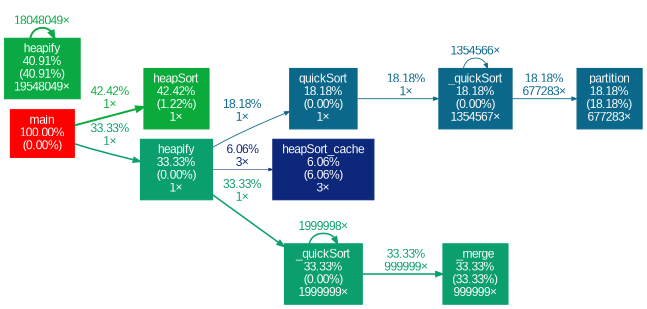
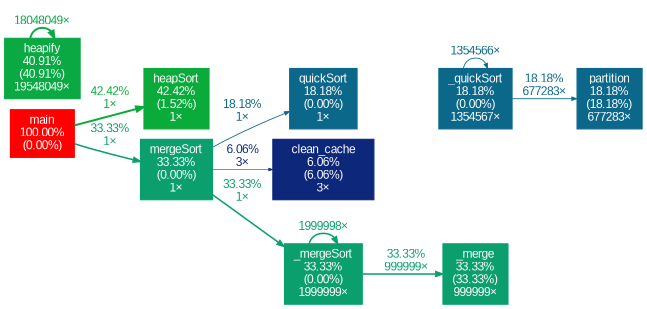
  digraph {
    fontname=Arial
    nodesep=0.125
    rankdir=LR
    ranksep=0.25
    node [color="#0b9f6e" fontcolor="#ffffff" fontname=Arial fontsize=10.00 shape=box style=filled]
    edge [arrowsize=0.58 color="#0b9f6e" fontcolor="#0b9f6e" fontname=Arial fontsize=10.00 labeldistance=1.33 penwidth=1.33]
    n1 [color="#ff0000" height=0 label="main\n100.00%\n(0.00%)" width=0]
-   n2 [color="#0aab3b" height=0 label="heapSort\n42.42%\n(1.22%)\n1×" width=0]
-   n3 [height=0 label="heapify\n33.33%\n(0.00%)\n1×" width=0]
+   n2 [color="#0aab3b" height=0 label="heapSort\n42.42%\n(1.52%)\n1×" width=0]
+   n3 [height=0 label="mergeSort\n33.33%\n(0.00%)\n1×" width=0]
    n4 [color="#0c688a" height=0 label="quickSort\n18.18%\n(0.00%)\n1×" width=0]
-   n5 [color="#0d277b" height=0 label="heapSort_cache\n6.06%\n(6.06%)\n3×" width=0]
-   n6 [height=0 label="_quickSort\n33.33%\n(0.00%)\n1999999×" width=0]
+   n5 [color="#0d277b" height=0 label="clean_cache\n6.06%\n(6.06%)\n3×" width=0]
+   n6 [height=0 label="_mergeSort\n33.33%\n(0.00%)\n1999999×" width=0]
    n7 [color="#0c688a" height=0 label="_quickSort\n18.18%\n(0.00%)\n1354567×" width=0]
    n8 [color="#0ba944" height=0 label="heapify\n40.91%\n(40.91%)\n19548049×" width=0]
    n9 [height=0 label="_merge\n33.33%\n(33.33%)\n999999×" width=0]
    n10 [color="#0c688a" height=0 label="partition\n18.18%\n(18.18%)\n677283×" width=0]
    n1 -> n2 [arrowsize=0.65 color="#0aab3b" fontcolor="#0aab3b" label="42.42%\n1×" labeldistance=1.70 penwidth=1.70]
    n1 -> n3 [label="33.33%\n1×"]
    n3 -> n4 [arrowsize=0.43 color="#0c688a" fontcolor="#0c688a" label="18.18%\n1×" labeldistance=0.73 penwidth=0.73]
    n3 -> n5 [arrowsize=0.35 color="#0d277b" fontcolor="#0d277b" label="6.06%\n3×" labeldistance=0.50 penwidth=0.50]
    n3 -> n6 [label="33.33%\n1×"]
-   n4 -> n7 [arrowsize=0.43 color="#0c688a" fontcolor="#0c688a" label="18.18%\n1×" labeldistance=0.73 penwidth=0.73]
    n6 -> n6 [label="1999998×"]
    n6 -> n9 [label="33.33%\n999999×"]
    n7 -> n7 [arrowsize=0.43 color="#0c688a" fontcolor="#0c688a" label="1354566×" labeldistance=0.73 penwidth=0.73]
    n7 -> n10 [arrowsize=0.43 color="#0c688a" fontcolor="#0c688a" label="18.18%\n677283×" labeldistance=0.73 penwidth=0.73]
    n8 -> n8 [arrowsize=0.64 color="#0ba944" fontcolor="#0ba944" label="18048049×" labeldistance=1.64 penwidth=1.64]
  }
